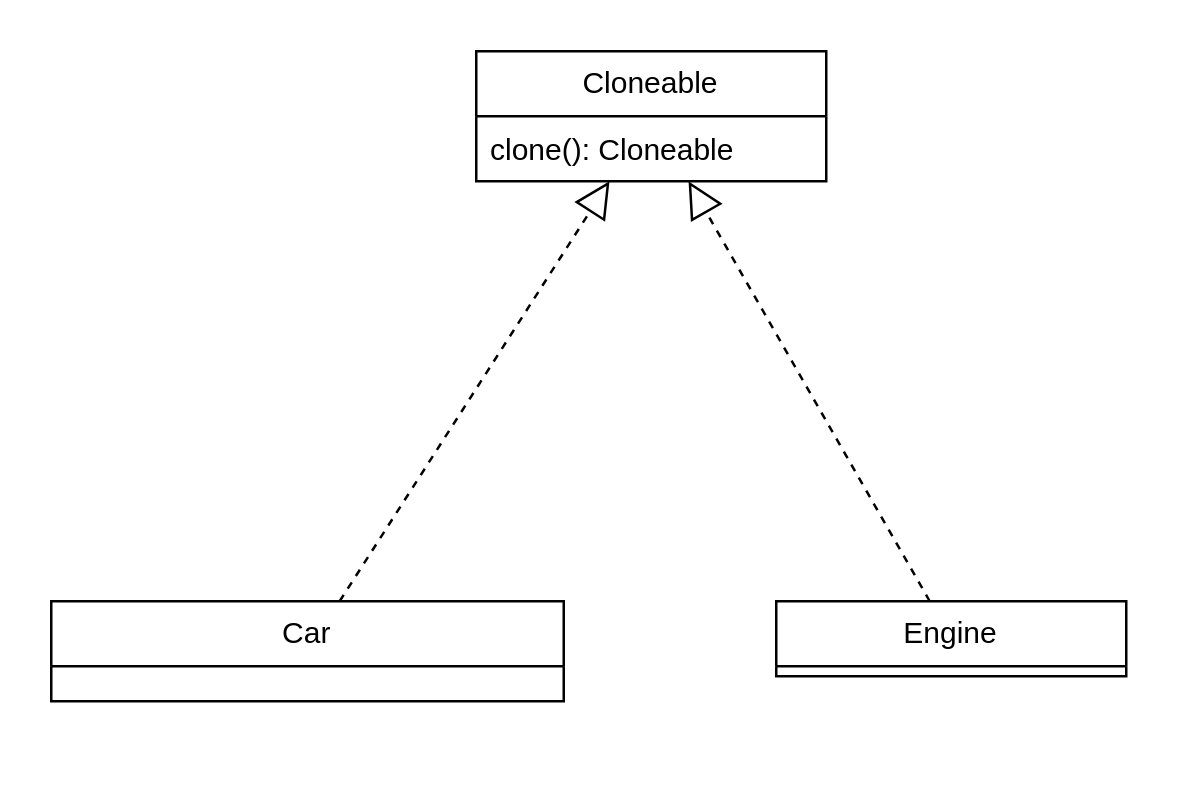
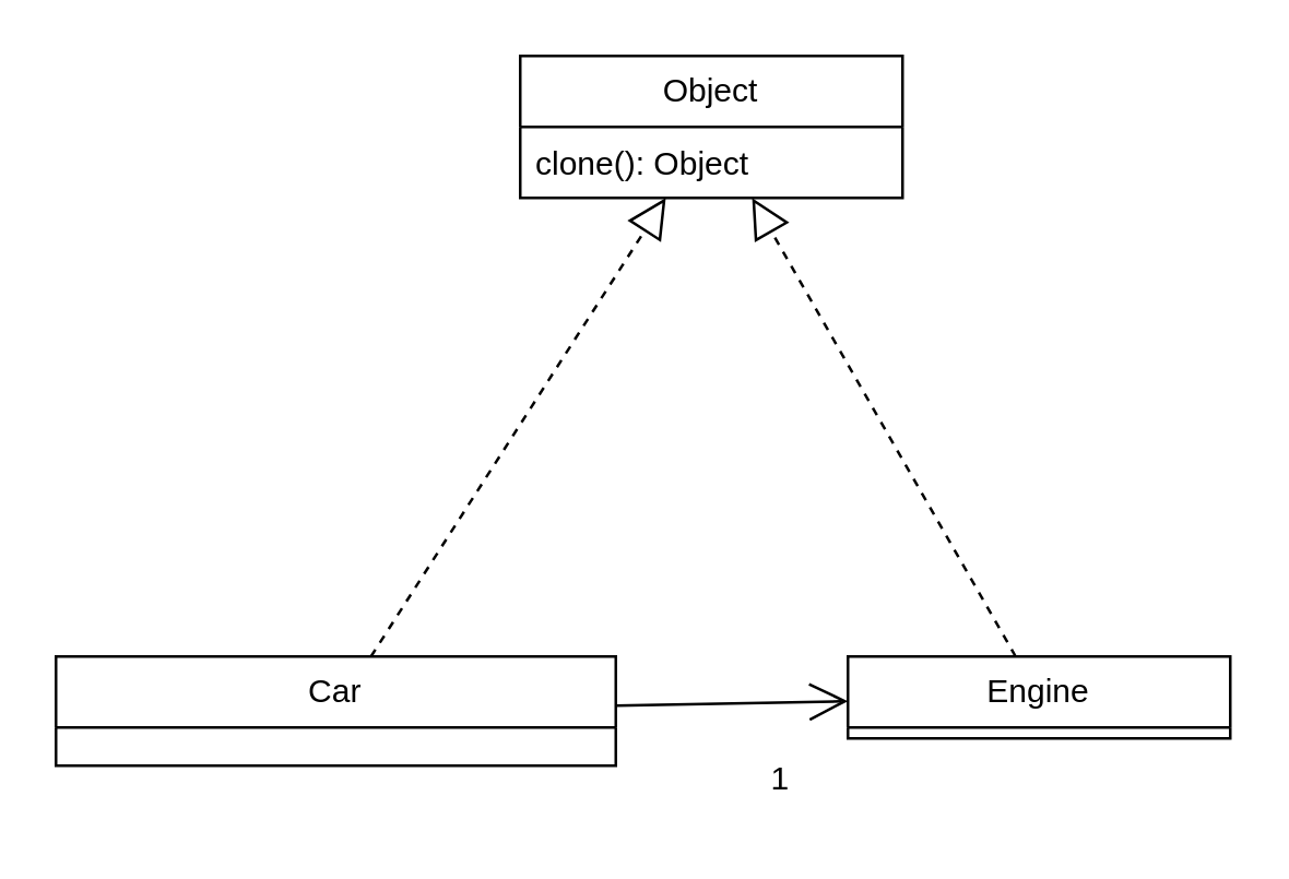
  <mxCell id="0" />
  <mxCell id="1" parent="0" />
- <mxCell id="2" value="Cloneable" style="swimlane;fontStyle=0;childLayout=stackLayout;horizontal=1;startSize=26;fillColor=none;horizontalStack=0;resizeParent=1;resizeParentMax=0;resizeLast=0;collapsible=1;marginBottom=0;whiteSpace=wrap;html=1;" vertex="1" parent="1"><mxGeometry x="190" y="20" width="140" height="52" as="geometry" /></mxCell>
- <mxCell id="3" value="clone(): Cloneable" style="text;strokeColor=none;fillColor=none;align=left;verticalAlign=top;spacingLeft=4;spacingRight=4;overflow=hidden;rotatable=0;points=[[0,0.5],[1,0.5]];portConstraint=eastwest;whiteSpace=wrap;html=1;" vertex="1" parent="2"><mxGeometry y="26" width="140" height="26" as="geometry" /></mxCell>
+ <mxCell id="2" value="Object" style="swimlane;fontStyle=0;childLayout=stackLayout;horizontal=1;startSize=26;fillColor=none;horizontalStack=0;resizeParent=1;resizeParentMax=0;resizeLast=0;collapsible=1;marginBottom=0;whiteSpace=wrap;html=1;" vertex="1" parent="1"><mxGeometry x="190" y="20" width="140" height="52" as="geometry" /></mxCell>
+ <mxCell id="3" value="clone(): Object" style="text;strokeColor=none;fillColor=none;align=left;verticalAlign=top;spacingLeft=4;spacingRight=4;overflow=hidden;rotatable=0;points=[[0,0.5],[1,0.5]];portConstraint=eastwest;whiteSpace=wrap;html=1;" vertex="1" parent="2"><mxGeometry y="26" width="140" height="26" as="geometry" /></mxCell>
  <mxCell id="4" value="Car" style="swimlane;fontStyle=0;childLayout=stackLayout;horizontal=1;startSize=26;fillColor=none;horizontalStack=0;resizeParent=1;resizeParentMax=0;resizeLast=0;collapsible=1;marginBottom=0;whiteSpace=wrap;html=1;" vertex="1" parent="1"><mxGeometry x="20" y="240" width="205" height="40" as="geometry" /></mxCell>
  <mxCell id="5" value="" style="endArrow=block;dashed=1;endFill=0;endSize=12;html=1;rounded=0;" edge="1" parent="1" source="4" target="2"><mxGeometry width="160" relative="1" as="geometry"><mxPoint x="180" y="70" as="sourcePoint" /><mxPoint x="340" y="70" as="targetPoint" /></mxGeometry></mxCell>
  <mxCell id="6" value="Engine" style="swimlane;fontStyle=0;childLayout=stackLayout;horizontal=1;startSize=26;fillColor=none;horizontalStack=0;resizeParent=1;resizeParentMax=0;resizeLast=0;collapsible=1;marginBottom=0;whiteSpace=wrap;html=1;" vertex="1" parent="1"><mxGeometry x="310" y="240" width="140" height="30" as="geometry" /></mxCell>
  <mxCell id="7" value="" style="endArrow=block;dashed=1;endFill=0;endSize=12;html=1;rounded=0;" edge="1" parent="1" source="6" target="2"><mxGeometry width="160" relative="1" as="geometry"><mxPoint x="120" y="250" as="sourcePoint" /><mxPoint x="250" y="82" as="targetPoint" /></mxGeometry></mxCell>
+ <mxCell id="8" value="" style="endArrow=open;endFill=1;endSize=12;html=1;rounded=0;" edge="1" parent="1" source="4" target="6"><mxGeometry width="160" relative="1" as="geometry"><mxPoint x="180" y="70" as="sourcePoint" /><mxPoint x="340" y="70" as="targetPoint" /></mxGeometry></mxCell>
+ <mxCell id="9" value="1" style="text;html=1;align=center;verticalAlign=middle;resizable=0;points=[];autosize=1;strokeColor=none;fillColor=none;" vertex="1" parent="1"><mxGeometry x="270" y="270" width="30" height="30" as="geometry" /></mxCell>
